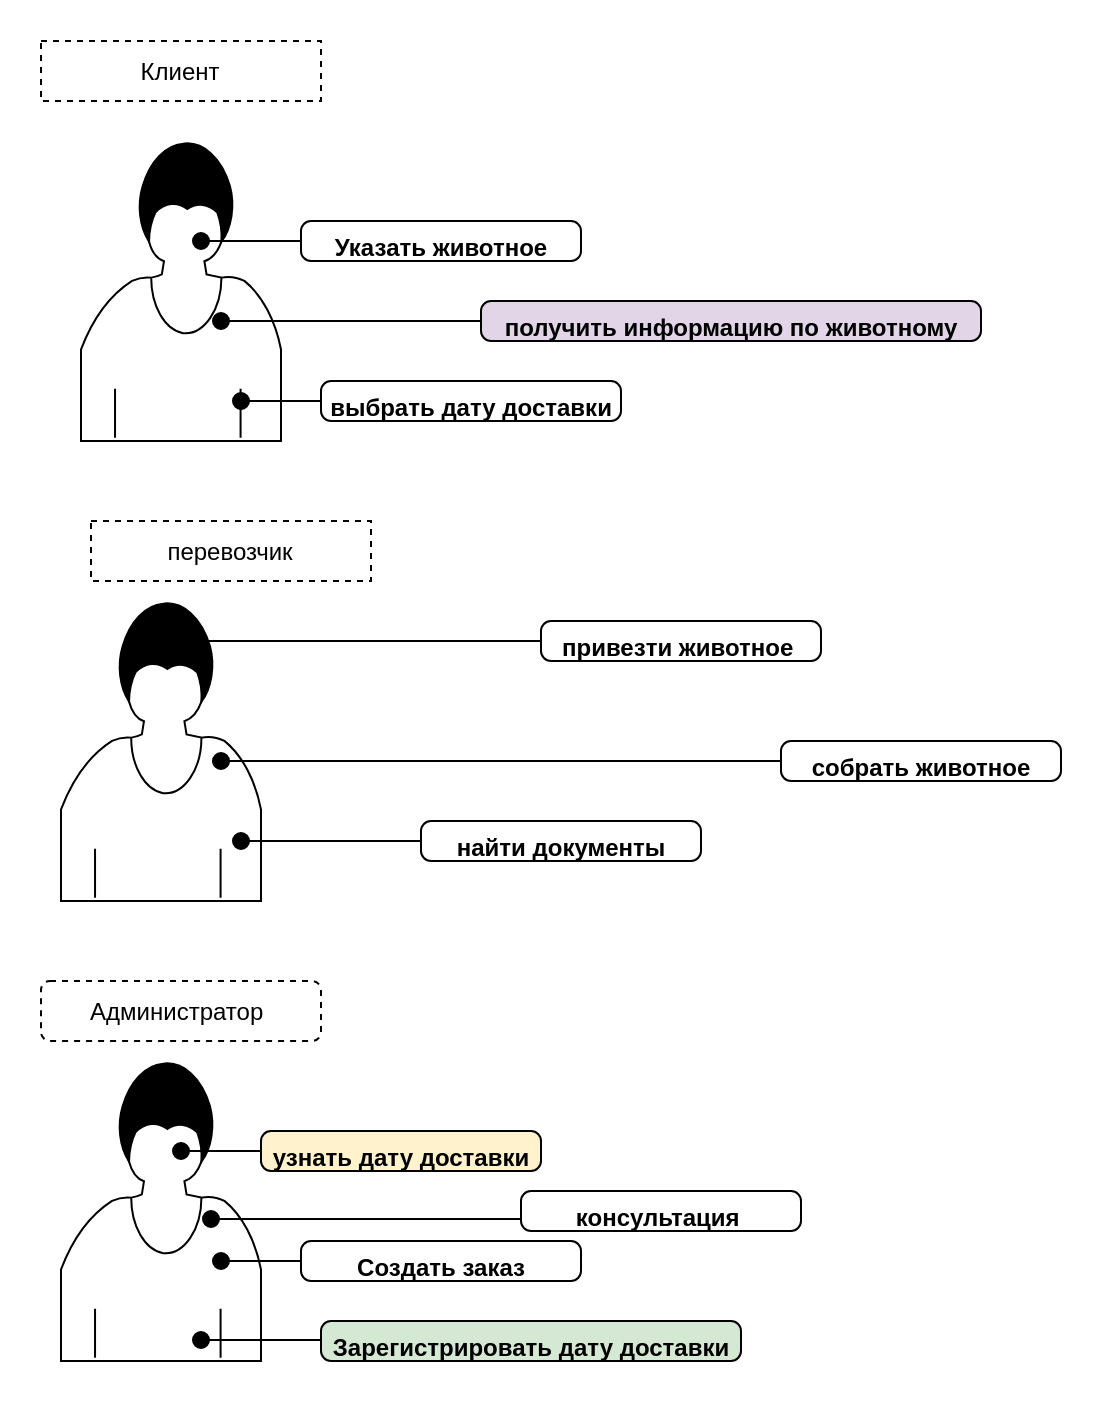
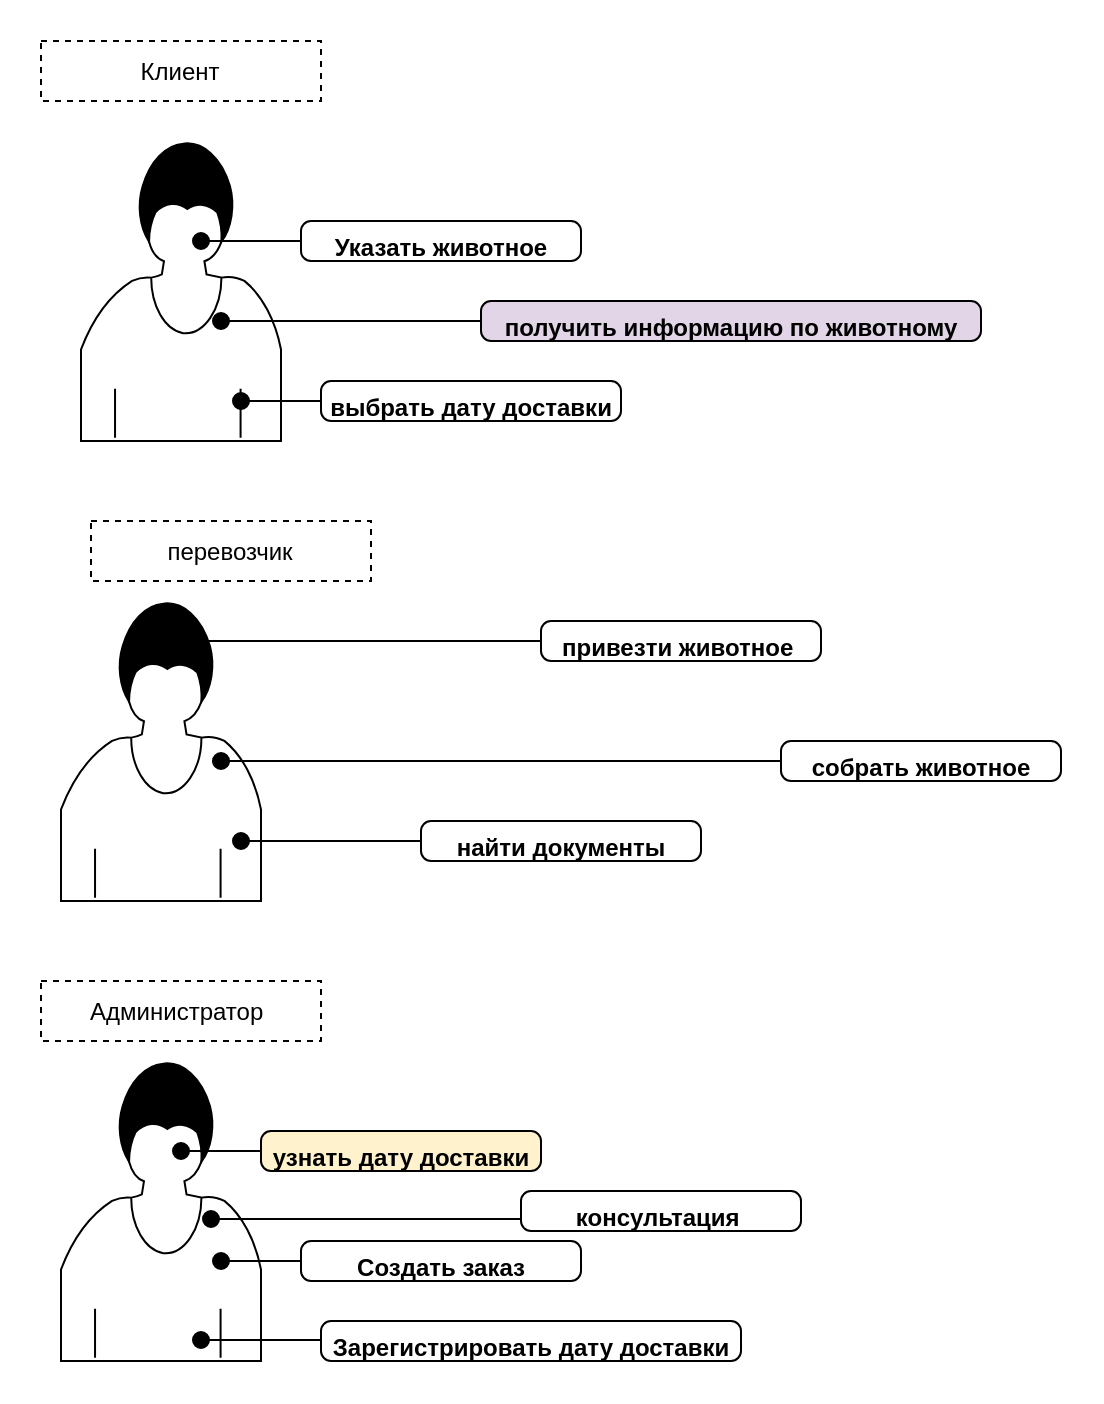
  <mxCell id="0" />
  <mxCell id="1" parent="0" />
  <mxCell id="2" value="" style="shape=mxgraph.bpmn.user_task;html=1;outlineConnect=0;fontStyle=1" vertex="1" parent="1"><mxGeometry x="40" y="70" width="100" height="150" as="geometry" /></mxCell>
  <mxCell id="3" value="" style="shape=mxgraph.bpmn.user_task;html=1;outlineConnect=0;" vertex="1" parent="1"><mxGeometry x="30" y="300" width="100" height="150" as="geometry" /></mxCell>
  <mxCell id="4" value="" style="shape=mxgraph.bpmn.user_task;html=1;outlineConnect=0;" vertex="1" parent="1"><mxGeometry x="30" y="530" width="100" height="150" as="geometry" /></mxCell>
  <mxCell id="5" value="" style="html=1;verticalAlign=bottom;startArrow=oval;startFill=1;endArrow=block;startSize=8;" edge="1" parent="1"><mxGeometry width="60" relative="1" as="geometry"><mxPoint x="110" y="160" as="sourcePoint" /><mxPoint x="280" y="160" as="targetPoint" /></mxGeometry></mxCell>
  <mxCell id="6" value="" style="html=1;verticalAlign=bottom;startArrow=oval;startFill=1;endArrow=block;startSize=8;" edge="1" parent="1"><mxGeometry width="60" relative="1" as="geometry"><mxPoint x="120" y="200" as="sourcePoint" /><mxPoint x="180" y="200" as="targetPoint" /></mxGeometry></mxCell>
  <mxCell id="7" value="" style="html=1;verticalAlign=bottom;startArrow=oval;startFill=1;endArrow=block;startSize=8;" edge="1" parent="1"><mxGeometry width="60" relative="1" as="geometry"><mxPoint x="100" y="120" as="sourcePoint" /><mxPoint x="160" y="120" as="targetPoint" /></mxGeometry></mxCell>
  <mxCell id="8" value="" style="html=1;verticalAlign=bottom;startArrow=oval;startFill=1;endArrow=block;startSize=8;" edge="1" parent="1"><mxGeometry width="60" relative="1" as="geometry"><mxPoint x="90" y="575" as="sourcePoint" /><mxPoint x="150" y="575" as="targetPoint" /></mxGeometry></mxCell>
  <mxCell id="9" value="" style="html=1;verticalAlign=bottom;startArrow=oval;startFill=1;endArrow=block;startSize=8;" edge="1" parent="1"><mxGeometry width="60" relative="1" as="geometry"><mxPoint x="105" y="609" as="sourcePoint" /><mxPoint x="295" y="609" as="targetPoint" /></mxGeometry></mxCell>
  <mxCell id="10" value="" style="html=1;verticalAlign=bottom;startArrow=oval;startFill=1;endArrow=block;startSize=8;" edge="1" parent="1"><mxGeometry width="60" relative="1" as="geometry"><mxPoint x="100" y="669.5" as="sourcePoint" /><mxPoint x="180" y="669.5" as="targetPoint" /></mxGeometry></mxCell>
  <mxCell id="11" value="" style="html=1;verticalAlign=bottom;startArrow=oval;startFill=1;endArrow=block;startSize=8;" edge="1" parent="1"><mxGeometry width="60" relative="1" as="geometry"><mxPoint x="110" y="630" as="sourcePoint" /><mxPoint x="170" y="630" as="targetPoint" /></mxGeometry></mxCell>
  <mxCell id="12" value="Клиент" style="fontStyle=0;dashed=1;" vertex="1" parent="1"><mxGeometry x="20" y="20" width="140" height="30" as="geometry" /></mxCell>
  <mxCell id="13" value="перевозчик" style="fontStyle=0;dashed=1;" vertex="1" parent="1"><mxGeometry x="45" y="260" width="140" height="30" as="geometry" /></mxCell>
- <mxCell id="14" value="Администратор " style="fontStyle=0;dashed=1;rounded=1;" vertex="1" parent="1"><mxGeometry x="20" y="490" width="140" height="30" as="geometry" /></mxCell>
+ <mxCell id="14" value="Администратор " style="fontStyle=0;dashed=1;" vertex="1" parent="1"><mxGeometry x="20" y="490" width="140" height="30" as="geometry" /></mxCell>
  <mxCell id="15" value="Указать животное" style="html=1;align=center;verticalAlign=top;rounded=1;absoluteArcSize=1;arcSize=10;dashed=0;fontStyle=1" vertex="1" parent="1"><mxGeometry x="150" y="110" width="140" height="20" as="geometry" /></mxCell>
  <mxCell id="16" value="&amp;nbsp;получить информацию по животному&amp;nbsp;" style="html=1;align=center;verticalAlign=top;rounded=1;absoluteArcSize=1;arcSize=10;dashed=0;fontStyle=1;fillColor=#e1d5e7;" vertex="1" parent="1"><mxGeometry x="240" y="150" width="250" height="20" as="geometry" /></mxCell>
  <mxCell id="17" value="выбрать дату доставки" style="html=1;align=center;verticalAlign=top;rounded=1;absoluteArcSize=1;arcSize=10;dashed=0;fontStyle=1" vertex="1" parent="1"><mxGeometry x="160" y="190" width="150" height="20" as="geometry" /></mxCell>
  <mxCell id="18" value="узнать дату доставки" style="html=1;align=center;verticalAlign=top;rounded=1;absoluteArcSize=1;arcSize=10;dashed=0;fontStyle=1;fillColor=#fff2cc;" vertex="1" parent="1"><mxGeometry x="130" y="565" width="140" height="20" as="geometry" /></mxCell>
  <mxCell id="19" value="консультация&amp;nbsp;" style="html=1;align=center;verticalAlign=top;rounded=1;absoluteArcSize=1;arcSize=10;dashed=0;fontStyle=1" vertex="1" parent="1"><mxGeometry x="260" y="595" width="140" height="20" as="geometry" /></mxCell>
- <mxCell id="20" value="Зарегистрировать дату доставки" style="html=1;align=center;verticalAlign=top;rounded=1;absoluteArcSize=1;arcSize=10;dashed=0;fontStyle=1;fillColor=#d5e8d4;" vertex="1" parent="1"><mxGeometry x="160" y="660" width="210" height="20" as="geometry" /></mxCell>
+ <mxCell id="20" value="Зарегистрировать дату доставки" style="html=1;align=center;verticalAlign=top;rounded=1;absoluteArcSize=1;arcSize=10;dashed=0;fontStyle=1" vertex="1" parent="1"><mxGeometry x="160" y="660" width="210" height="20" as="geometry" /></mxCell>
  <mxCell id="21" value="Создать заказ" style="html=1;align=center;verticalAlign=top;rounded=1;absoluteArcSize=1;arcSize=10;dashed=0;fontStyle=1" vertex="1" parent="1"><mxGeometry x="150" y="620" width="140" height="20" as="geometry" /></mxCell>
  <mxCell id="22" value="" style="html=1;verticalAlign=bottom;startArrow=oval;startFill=1;endArrow=block;startSize=8;" edge="1" parent="1"><mxGeometry width="60" relative="1" as="geometry"><mxPoint x="110" y="380" as="sourcePoint" /><mxPoint x="420" y="380" as="targetPoint" /></mxGeometry></mxCell>
  <mxCell id="23" value="собрать животное" style="html=1;align=center;verticalAlign=top;rounded=1;absoluteArcSize=1;arcSize=10;dashed=0;fontStyle=1" vertex="1" parent="1"><mxGeometry x="390" y="370" width="140" height="20" as="geometry" /></mxCell>
  <mxCell id="24" value="" style="html=1;verticalAlign=bottom;startArrow=oval;startFill=1;endArrow=block;startSize=8;" edge="1" parent="1"><mxGeometry width="60" relative="1" as="geometry"><mxPoint x="90" y="320" as="sourcePoint" /><mxPoint x="330" y="320" as="targetPoint" /></mxGeometry></mxCell>
  <mxCell id="25" value="привезти животное&amp;nbsp;" style="html=1;align=center;verticalAlign=top;rounded=1;absoluteArcSize=1;arcSize=10;dashed=0;fontStyle=1" vertex="1" parent="1"><mxGeometry x="270" y="310" width="140" height="20" as="geometry" /></mxCell>
  <mxCell id="26" style="edgeStyle=orthogonalEdgeStyle;rounded=0;orthogonalLoop=1;jettySize=auto;html=1;exitX=0.5;exitY=1;exitDx=0;exitDy=0;" edge="1" parent="1" source="19" target="19"><mxGeometry relative="1" as="geometry" /></mxCell>
  <mxCell id="27" value="" style="html=1;verticalAlign=bottom;startArrow=oval;startFill=1;endArrow=block;startSize=8;" edge="1" parent="1"><mxGeometry width="60" relative="1" as="geometry"><mxPoint x="120" y="420" as="sourcePoint" /><mxPoint x="260" y="420" as="targetPoint" /></mxGeometry></mxCell>
  <mxCell id="28" value="найти документы" style="html=1;align=center;verticalAlign=top;rounded=1;absoluteArcSize=1;arcSize=10;dashed=0;fontStyle=1" vertex="1" parent="1"><mxGeometry x="210" y="410" width="140" height="20" as="geometry" /></mxCell>
